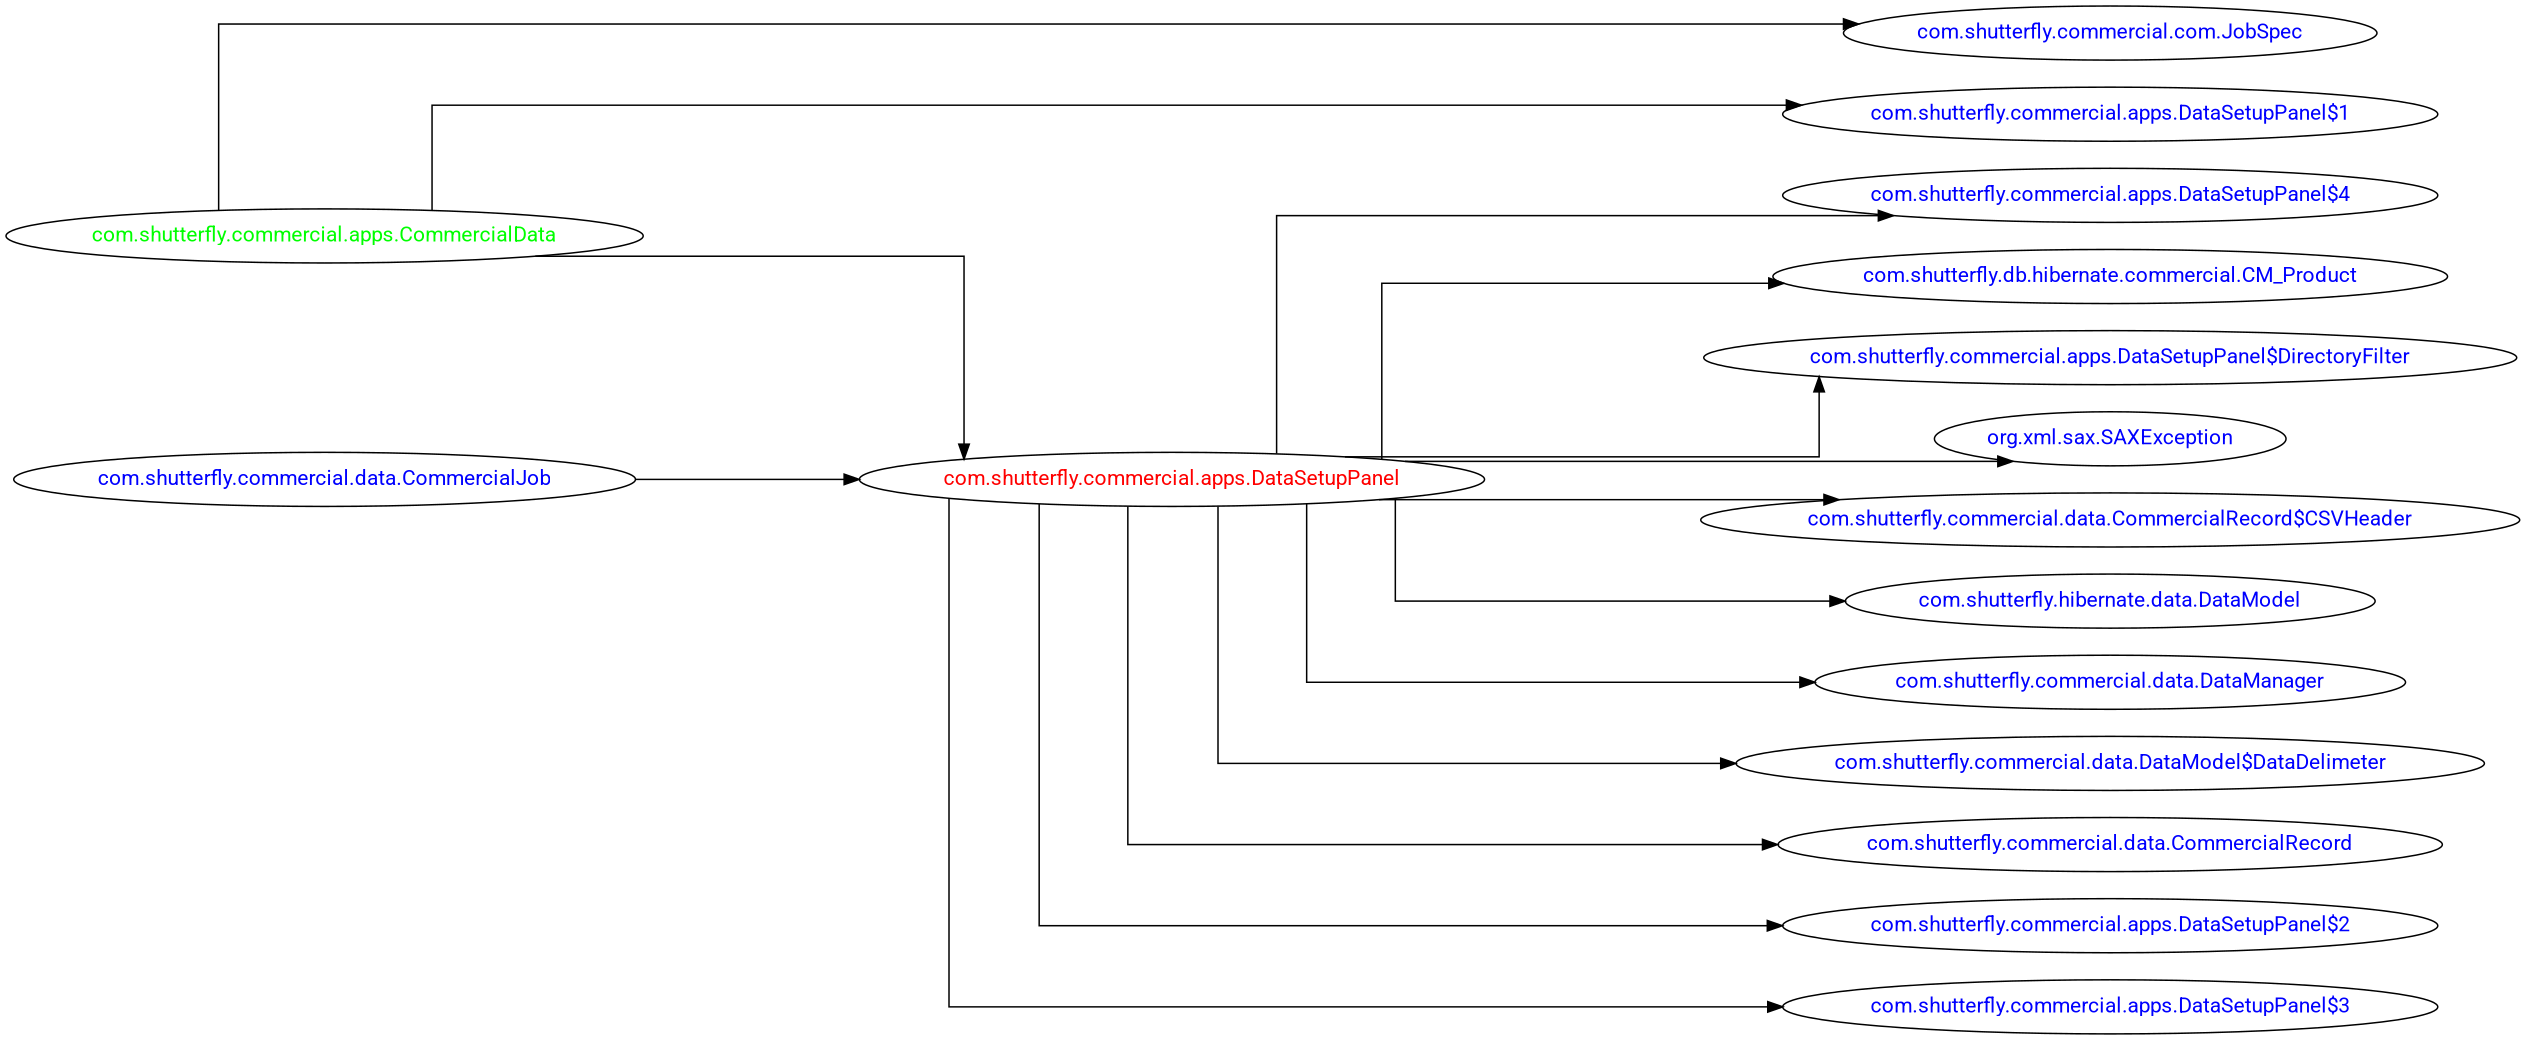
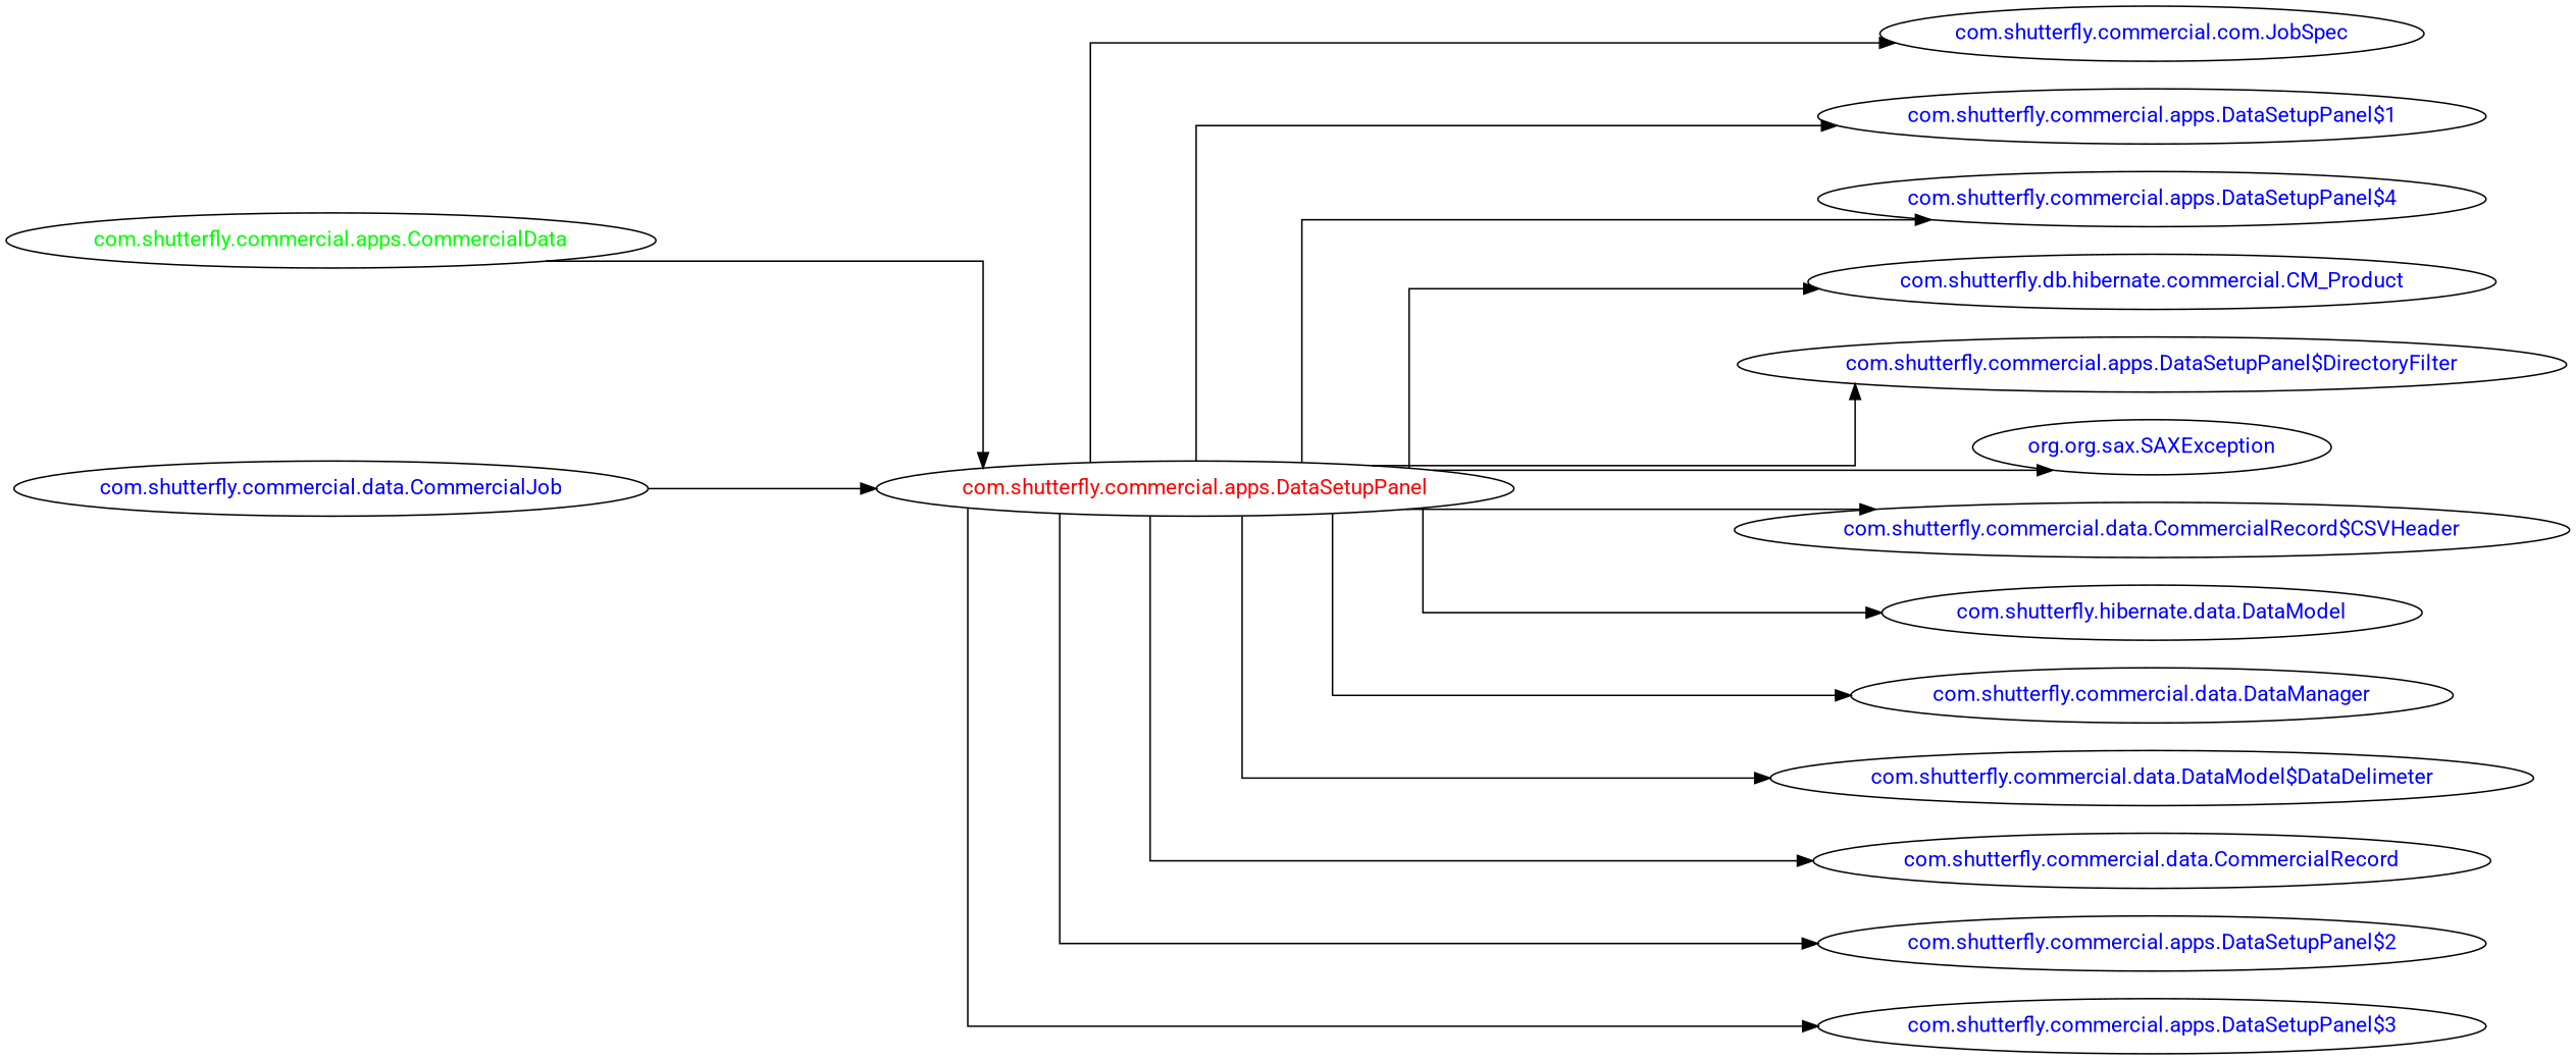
  digraph {
    concentrate=true
    fontname=Roboto
    rankdir=LR
    ranksep=2.0
    splines=ortho
    node [fontcolor=blue fontname=Roboto]
    edge [fontname=Roboto]
    "com.shutterfly.commercial.apps.DataSetupPanel" [fontcolor=red]
    "com.shutterfly.commercial.data.DataManager"
    "com.shutterfly.commercial.data.DataModel$DataDelimeter"
    "com.shutterfly.commercial.data.CommercialRecord"
    "com.shutterfly.commercial.apps.DataSetupPanel$1"
    "com.shutterfly.commercial.apps.DataSetupPanel$2"
    "com.shutterfly.commercial.apps.DataSetupPanel$3"
    "com.shutterfly.commercial.apps.DataSetupPanel$4"
    "com.shutterfly.db.hibernate.commercial.CM_Product"
    "com.shutterfly.commercial.apps.DataSetupPanel$DirectoryFilter"
-   "org.xml.sax.SAXException"
+   "org.xml.sax.SAXException" [label="org.org.sax.SAXException"]
    n12 [label="com.shutterfly.commercial.com.JobSpec"]
    "com.shutterfly.commercial.data.CommercialRecord$CSVHeader"
    n14 [label="com.shutterfly.hibernate.data.DataModel"]
    "com.shutterfly.commercial.data.CommercialJob"
    "com.shutterfly.commercial.apps.CommercialData" [fontcolor=green]
    "com.shutterfly.commercial.apps.DataSetupPanel" -> "com.shutterfly.commercial.data.DataManager"
    "com.shutterfly.commercial.apps.DataSetupPanel" -> "com.shutterfly.commercial.data.DataModel$DataDelimeter"
    "com.shutterfly.commercial.apps.DataSetupPanel" -> "com.shutterfly.commercial.data.CommercialRecord"
-   "com.shutterfly.commercial.apps.CommercialData" -> "com.shutterfly.commercial.apps.DataSetupPanel$1"
+   "com.shutterfly.commercial.apps.DataSetupPanel" -> "com.shutterfly.commercial.apps.DataSetupPanel$1"
    "com.shutterfly.commercial.apps.DataSetupPanel" -> "com.shutterfly.commercial.apps.DataSetupPanel$2"
    "com.shutterfly.commercial.apps.DataSetupPanel" -> "com.shutterfly.commercial.apps.DataSetupPanel$3"
    "com.shutterfly.commercial.apps.DataSetupPanel" -> "com.shutterfly.commercial.apps.DataSetupPanel$4"
    "com.shutterfly.commercial.apps.DataSetupPanel" -> "com.shutterfly.db.hibernate.commercial.CM_Product"
    "com.shutterfly.commercial.apps.DataSetupPanel" -> "com.shutterfly.commercial.apps.DataSetupPanel$DirectoryFilter"
    "com.shutterfly.commercial.apps.DataSetupPanel" -> "org.xml.sax.SAXException"
-   "com.shutterfly.commercial.apps.CommercialData" -> n12
+   "com.shutterfly.commercial.apps.DataSetupPanel" -> n12
    "com.shutterfly.commercial.apps.DataSetupPanel" -> "com.shutterfly.commercial.data.CommercialRecord$CSVHeader"
    "com.shutterfly.commercial.apps.DataSetupPanel" -> n14
    "com.shutterfly.commercial.data.CommercialJob" -> "com.shutterfly.commercial.apps.DataSetupPanel"
    "com.shutterfly.commercial.apps.CommercialData" -> "com.shutterfly.commercial.apps.DataSetupPanel"
  }
